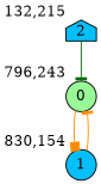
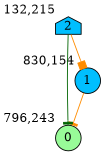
  digraph {
    bgcolor=white
    node [fillcolor=deepskyblue fixedsize=true shape=circle style=filled]
    edge [arrowhead=tee color=darkorange]
    0 [fillcolor=palegreen height=0.3 width=0.4 xlabel="796,243"]
    1 [height=0.3 width=0.4 xlabel="830,154"]
    2 [height=0.3 shape=house width=0.4 xlabel="132,215"]
-   0 -> 1 [arrowhead=box]
+   2 -> 1 [arrowhead=box]
    1 -> 0
    2 -> 0 [color=darkgreen]
  }
